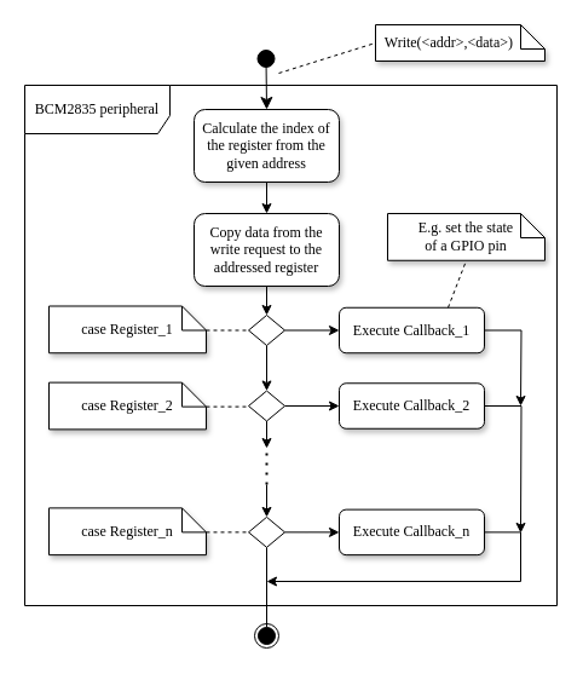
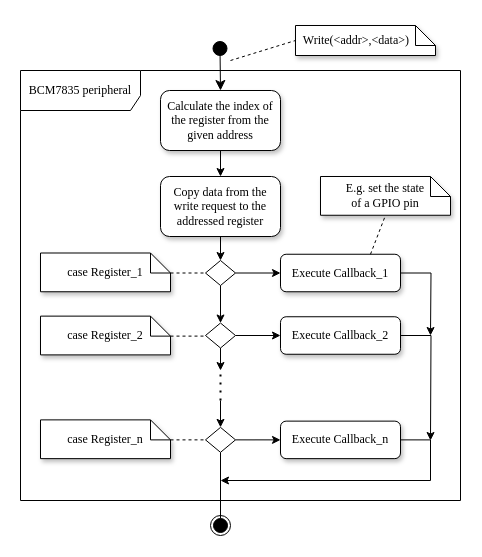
  <mxCell id="0" />
  <mxCell id="1" parent="0" />
  <mxCell id="2" value="" style="html=1;verticalAlign=bottom;startArrow=circle;startFill=1;endArrow=classic;startSize=6;endSize=8;curved=0;rounded=0;entryX=0.5;entryY=0;entryDx=0;entryDy=0;endFill=1;" parent="1" target="30" edge="1"><mxGeometry width="80" relative="1" as="geometry"><mxPoint x="219.41" y="40" as="sourcePoint" /><mxPoint x="219.75" y="86" as="targetPoint" /><Array as="points"><mxPoint x="219.41" y="40" /></Array></mxGeometry></mxCell>
  <mxCell id="3" style="edgeStyle=orthogonalEdgeStyle;rounded=0;orthogonalLoop=1;jettySize=auto;html=1;exitX=0.5;exitY=1;exitDx=0;exitDy=0;entryX=0.5;entryY=0;entryDx=0;entryDy=0;entryPerimeter=0;" parent="1" source="4" target="7" edge="1"><mxGeometry relative="1" as="geometry" /></mxCell>
  <mxCell id="4" value="Copy data from the write request to the addressed register" style="rounded=1;whiteSpace=wrap;html=1;shadow=1;fontFamily=Computer Modern;" parent="1" vertex="1"><mxGeometry x="160" y="176" width="120" height="60" as="geometry" /></mxCell>
  <mxCell id="5" style="edgeStyle=orthogonalEdgeStyle;rounded=0;orthogonalLoop=1;jettySize=auto;html=1;exitX=1;exitY=0.5;exitDx=0;exitDy=0;exitPerimeter=0;entryX=0;entryY=0.5;entryDx=0;entryDy=0;" parent="1" source="7" target="9" edge="1"><mxGeometry relative="1" as="geometry" /></mxCell>
  <mxCell id="6" style="edgeStyle=orthogonalEdgeStyle;rounded=0;orthogonalLoop=1;jettySize=auto;html=1;exitX=0.5;exitY=1;exitDx=0;exitDy=0;exitPerimeter=0;entryX=0.5;entryY=0;entryDx=0;entryDy=0;entryPerimeter=0;" parent="1" source="7" target="11" edge="1"><mxGeometry relative="1" as="geometry" /></mxCell>
  <mxCell id="7" value="" style="strokeWidth=1;html=1;shape=mxgraph.flowchart.decision;whiteSpace=wrap;" parent="1" vertex="1"><mxGeometry x="205" y="260" width="30" height="25" as="geometry" /></mxCell>
  <mxCell id="8" style="edgeStyle=orthogonalEdgeStyle;rounded=0;orthogonalLoop=1;jettySize=auto;html=1;exitX=1;exitY=0.5;exitDx=0;exitDy=0;" parent="1" source="9" edge="1"><mxGeometry relative="1" as="geometry"><mxPoint x="430" y="335" as="targetPoint" /><mxPoint x="400" y="277.5" as="sourcePoint" /></mxGeometry></mxCell>
  <mxCell id="9" value="Execute Callback_1" style="rounded=1;whiteSpace=wrap;html=1;shadow=1;fontFamily=Computer Modern;" parent="1" vertex="1"><mxGeometry x="280" y="253.75" width="120" height="37.5" as="geometry" /></mxCell>
  <mxCell id="10" style="edgeStyle=orthogonalEdgeStyle;rounded=0;orthogonalLoop=1;jettySize=auto;html=1;exitX=1;exitY=0.5;exitDx=0;exitDy=0;exitPerimeter=0;entryX=0;entryY=0.5;entryDx=0;entryDy=0;" parent="1" source="11" target="13" edge="1"><mxGeometry relative="1" as="geometry" /></mxCell>
  <mxCell id="11" value="" style="strokeWidth=1;html=1;shape=mxgraph.flowchart.decision;whiteSpace=wrap;" parent="1" vertex="1"><mxGeometry x="205" y="322.5" width="30" height="25" as="geometry" /></mxCell>
  <mxCell id="12" style="edgeStyle=orthogonalEdgeStyle;rounded=0;orthogonalLoop=1;jettySize=auto;html=1;exitX=1;exitY=0.5;exitDx=0;exitDy=0;" parent="1" source="13" edge="1"><mxGeometry relative="1" as="geometry"><mxPoint x="430" y="440" as="targetPoint" /></mxGeometry></mxCell>
  <mxCell id="13" value="Execute Callback_2" style="rounded=1;whiteSpace=wrap;html=1;shadow=1;fontFamily=Computer Modern;" parent="1" vertex="1"><mxGeometry x="280" y="316.26" width="120" height="37.5" as="geometry" /></mxCell>
  <mxCell id="14" style="edgeStyle=orthogonalEdgeStyle;rounded=0;orthogonalLoop=1;jettySize=auto;html=1;exitX=0;exitY=0;exitDx=130;exitDy=20;exitPerimeter=0;entryX=0;entryY=0.5;entryDx=0;entryDy=0;entryPerimeter=0;endArrow=none;endFill=0;dashed=1;" parent="1" source="15" target="7" edge="1"><mxGeometry relative="1" as="geometry" /></mxCell>
  <mxCell id="15" value="case Register_1" style="shape=note;size=20;whiteSpace=wrap;html=1;shadow=1;fontFamily=Computer Modern;" parent="1" vertex="1"><mxGeometry x="40" y="252.5" width="130" height="38.75" as="geometry" /></mxCell>
  <mxCell id="16" value="case Register_2" style="shape=note;size=20;whiteSpace=wrap;html=1;shadow=1;fontFamily=Computer Modern;" parent="1" vertex="1"><mxGeometry x="40" y="315.63" width="130" height="38.75" as="geometry" /></mxCell>
  <mxCell id="17" style="edgeStyle=orthogonalEdgeStyle;rounded=0;orthogonalLoop=1;jettySize=auto;html=1;exitX=0;exitY=0;exitDx=130;exitDy=20;exitPerimeter=0;entryX=0;entryY=0.5;entryDx=0;entryDy=0;entryPerimeter=0;endArrow=none;endFill=0;dashed=1;" parent="1" source="16" target="11" edge="1"><mxGeometry relative="1" as="geometry"><mxPoint x="170" y="283" as="sourcePoint" /><mxPoint x="215" y="283" as="targetPoint" /></mxGeometry></mxCell>
  <mxCell id="18" style="edgeStyle=orthogonalEdgeStyle;rounded=0;orthogonalLoop=1;jettySize=auto;html=1;exitX=1;exitY=0.5;exitDx=0;exitDy=0;exitPerimeter=0;entryX=0;entryY=0.5;entryDx=0;entryDy=0;" parent="1" source="19" target="21" edge="1"><mxGeometry relative="1" as="geometry" /></mxCell>
  <mxCell id="19" value="" style="strokeWidth=1;html=1;shape=mxgraph.flowchart.decision;whiteSpace=wrap;" parent="1" vertex="1"><mxGeometry x="205" y="426.87" width="30" height="25" as="geometry" /></mxCell>
  <mxCell id="20" style="edgeStyle=orthogonalEdgeStyle;rounded=0;orthogonalLoop=1;jettySize=auto;html=1;exitX=1;exitY=0.5;exitDx=0;exitDy=0;" parent="1" source="21" edge="1"><mxGeometry relative="1" as="geometry"><mxPoint x="220" y="480" as="targetPoint" /><Array as="points"><mxPoint x="430" y="439" /><mxPoint x="430" y="480" /></Array></mxGeometry></mxCell>
  <mxCell id="21" value="Execute Callback_n" style="rounded=1;whiteSpace=wrap;html=1;shadow=1;fontFamily=Computer Modern;" parent="1" vertex="1"><mxGeometry x="280" y="420.63" width="120" height="37.5" as="geometry" /></mxCell>
  <mxCell id="22" value="case Register_n" style="shape=note;size=20;whiteSpace=wrap;html=1;shadow=1;fontFamily=Computer Modern;" parent="1" vertex="1"><mxGeometry x="40" y="419.38" width="130" height="38.75" as="geometry" /></mxCell>
  <mxCell id="23" style="edgeStyle=orthogonalEdgeStyle;rounded=0;orthogonalLoop=1;jettySize=auto;html=1;exitX=0;exitY=0;exitDx=130;exitDy=20;exitPerimeter=0;entryX=0;entryY=0.5;entryDx=0;entryDy=0;entryPerimeter=0;endArrow=none;endFill=0;dashed=1;" parent="1" source="22" target="19" edge="1"><mxGeometry relative="1" as="geometry"><mxPoint x="170" y="387.37" as="sourcePoint" /><mxPoint x="215" y="387.37" as="targetPoint" /></mxGeometry></mxCell>
  <mxCell id="24" style="edgeStyle=orthogonalEdgeStyle;rounded=0;orthogonalLoop=1;jettySize=auto;html=1;exitX=0.5;exitY=1;exitDx=0;exitDy=0;exitPerimeter=0;" parent="1" source="11" edge="1"><mxGeometry relative="1" as="geometry"><mxPoint x="220" y="350" as="sourcePoint" /><mxPoint x="220" y="370" as="targetPoint" /></mxGeometry></mxCell>
  <mxCell id="25" style="edgeStyle=orthogonalEdgeStyle;rounded=0;orthogonalLoop=1;jettySize=auto;html=1;entryX=0.5;entryY=0;entryDx=0;entryDy=0;entryPerimeter=0;" parent="1" target="19" edge="1"><mxGeometry relative="1" as="geometry"><mxPoint x="220" y="400" as="sourcePoint" /><mxPoint x="230" y="380" as="targetPoint" /></mxGeometry></mxCell>
  <mxCell id="26" value="" style="endArrow=none;dashed=1;html=1;dashPattern=1 3;strokeWidth=2;rounded=0;" parent="1" edge="1"><mxGeometry width="50" height="50" relative="1" as="geometry"><mxPoint x="220" y="400" as="sourcePoint" /><mxPoint x="220" y="370" as="targetPoint" /></mxGeometry></mxCell>
  <mxCell id="27" value="" style="strokeWidth=1;html=1;shape=mxgraph.flowchart.start_2;whiteSpace=wrap;" parent="1" vertex="1"><mxGeometry x="210" y="515" width="20" height="20" as="geometry" /></mxCell>
  <mxCell id="28" value="" style="html=1;verticalAlign=bottom;startArrow=circle;startFill=1;endArrow=none;startSize=6;endSize=8;curved=0;rounded=0;endFill=0;entryX=0.5;entryY=1;entryDx=0;entryDy=0;entryPerimeter=0;" parent="1" target="19" edge="1"><mxGeometry width="80" relative="1" as="geometry"><mxPoint x="220" y="533" as="sourcePoint" /><mxPoint x="220" y="459.87" as="targetPoint" /></mxGeometry></mxCell>
  <mxCell id="29" style="edgeStyle=orthogonalEdgeStyle;rounded=0;orthogonalLoop=1;jettySize=auto;html=1;exitX=0.5;exitY=1;exitDx=0;exitDy=0;entryX=0.5;entryY=0;entryDx=0;entryDy=0;" parent="1" source="30" target="4" edge="1"><mxGeometry relative="1" as="geometry" /></mxCell>
  <mxCell id="30" value="Calculate the index of the register from the given address" style="rounded=1;whiteSpace=wrap;html=1;shadow=1;fontFamily=Computer Modern;" parent="1" vertex="1"><mxGeometry x="160" y="90" width="120" height="60" as="geometry" /></mxCell>
  <mxCell id="31" value="E.g. set the state &lt;br&gt;of a GPIO pin" style="shape=note;size=20;whiteSpace=wrap;html=1;shadow=1;fontFamily=Computer Modern;" parent="1" vertex="1"><mxGeometry x="320" y="176" width="130" height="38.75" as="geometry" /></mxCell>
  <mxCell id="32" value="" style="endArrow=none;dashed=1;html=1;rounded=0;entryX=0.5;entryY=1;entryDx=0;entryDy=0;entryPerimeter=0;exitX=0.75;exitY=0;exitDx=0;exitDy=0;" parent="1" source="9" target="31" edge="1"><mxGeometry width="50" height="50" relative="1" as="geometry"><mxPoint x="350" y="280" as="sourcePoint" /><mxPoint x="400" y="230" as="targetPoint" /></mxGeometry></mxCell>
- <mxCell id="33" value="&amp;nbsp; Write(&amp;lt;addr&amp;gt;,&amp;lt;data&amp;gt;)" style="shape=note;size=20;whiteSpace=wrap;html=1;shadow=1;fontFamily=Computer Modern;align=left;" parent="1" vertex="1"><mxGeometry x="310" y="20" width="140" height="30" as="geometry" /></mxCell>
+ <mxCell id="33" value="&amp;nbsp; Write(&amp;lt;addr&amp;gt;,&amp;lt;data&amp;gt;)" style="shape=note;size=20;whiteSpace=wrap;html=1;shadow=1;fontFamily=Computer Modern;align=left;" parent="1" vertex="1"><mxGeometry x="295" y="25" width="140" height="30" as="geometry" /></mxCell>
  <mxCell id="34" value="" style="endArrow=none;dashed=1;html=1;rounded=0;entryX=0;entryY=0.5;entryDx=0;entryDy=0;entryPerimeter=0;" parent="1" target="33" edge="1"><mxGeometry width="50" height="50" relative="1" as="geometry"><mxPoint x="230" y="60" as="sourcePoint" /><mxPoint x="395" y="225" as="targetPoint" /></mxGeometry></mxCell>
- <mxCell id="35" value="BCM2835 peripheral" style="shape=umlFrame;whiteSpace=wrap;html=1;pointerEvents=0;width=120;height=40;fontFamily=Computer Modern;shadow=0;" parent="1" vertex="1"><mxGeometry x="20" y="70" width="440" height="430" as="geometry" /></mxCell>
+ <mxCell id="35" value="BCM7835 peripheral" style="shape=umlFrame;whiteSpace=wrap;html=1;pointerEvents=0;width=120;height=40;fontFamily=Computer Modern;shadow=0;" parent="1" vertex="1"><mxGeometry x="20" y="70" width="440" height="430" as="geometry" /></mxCell>
